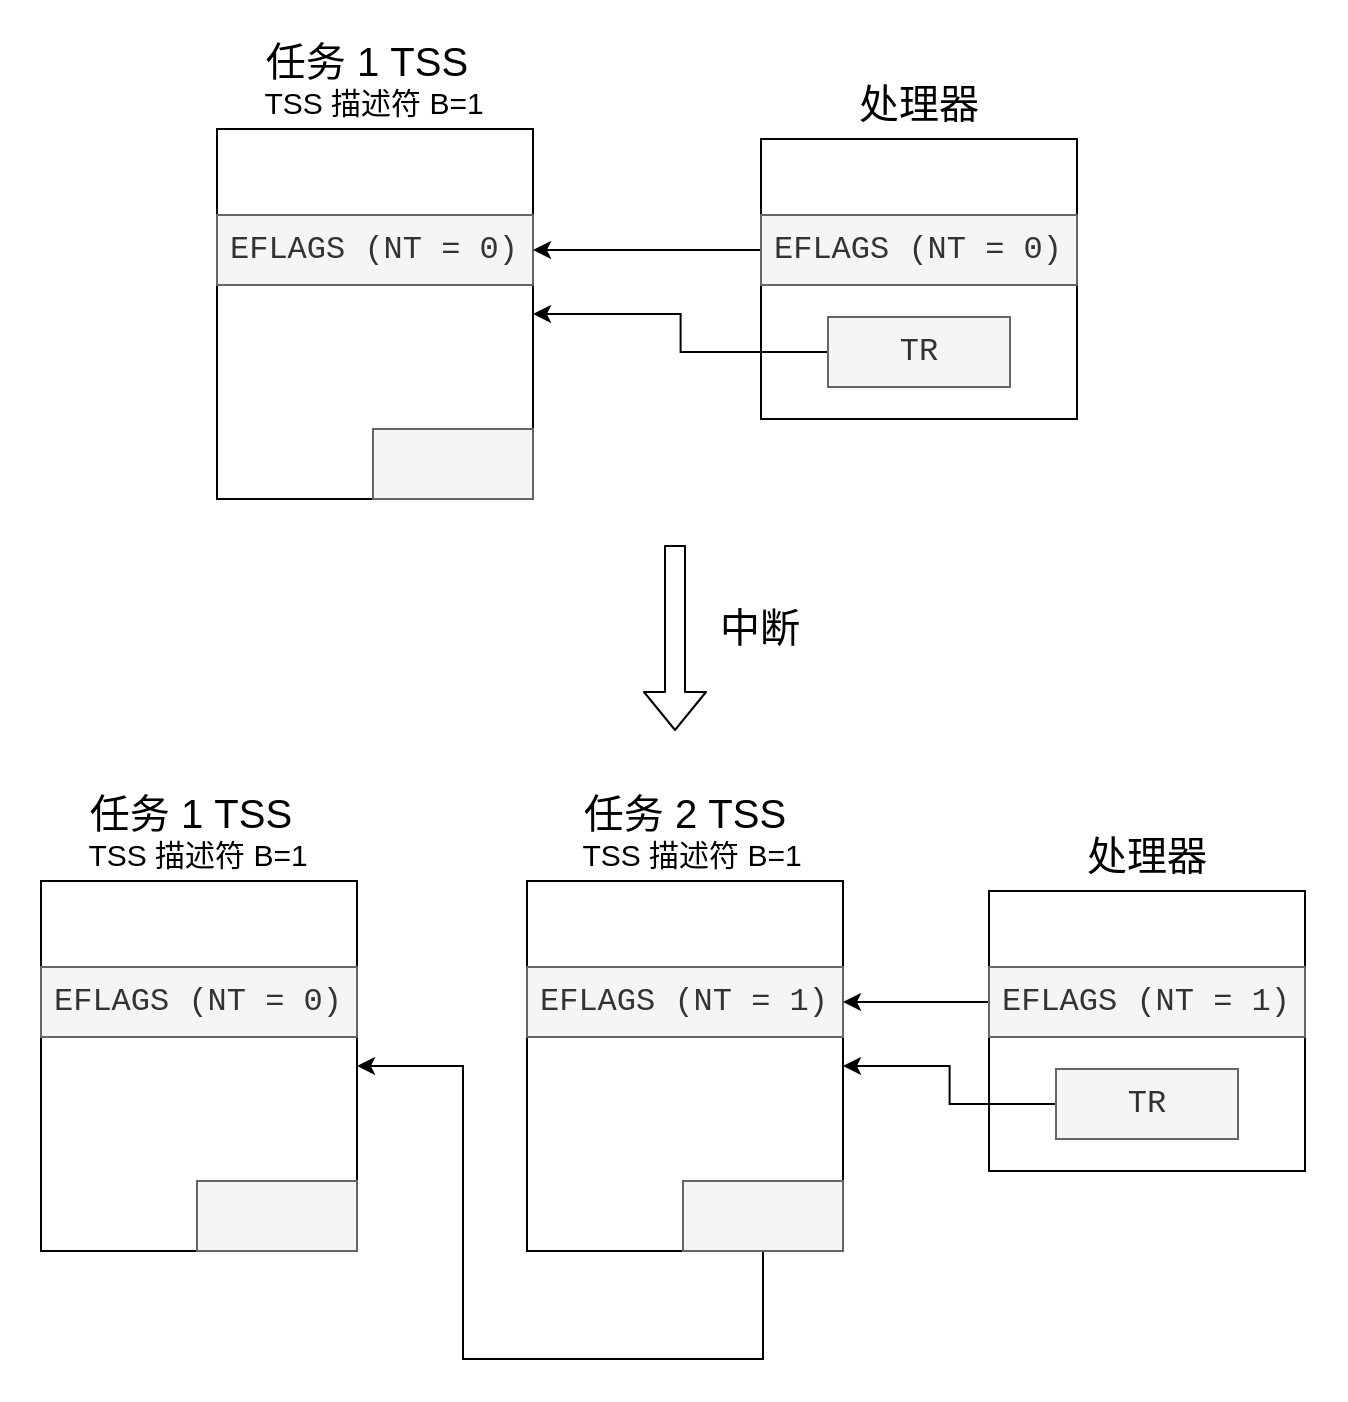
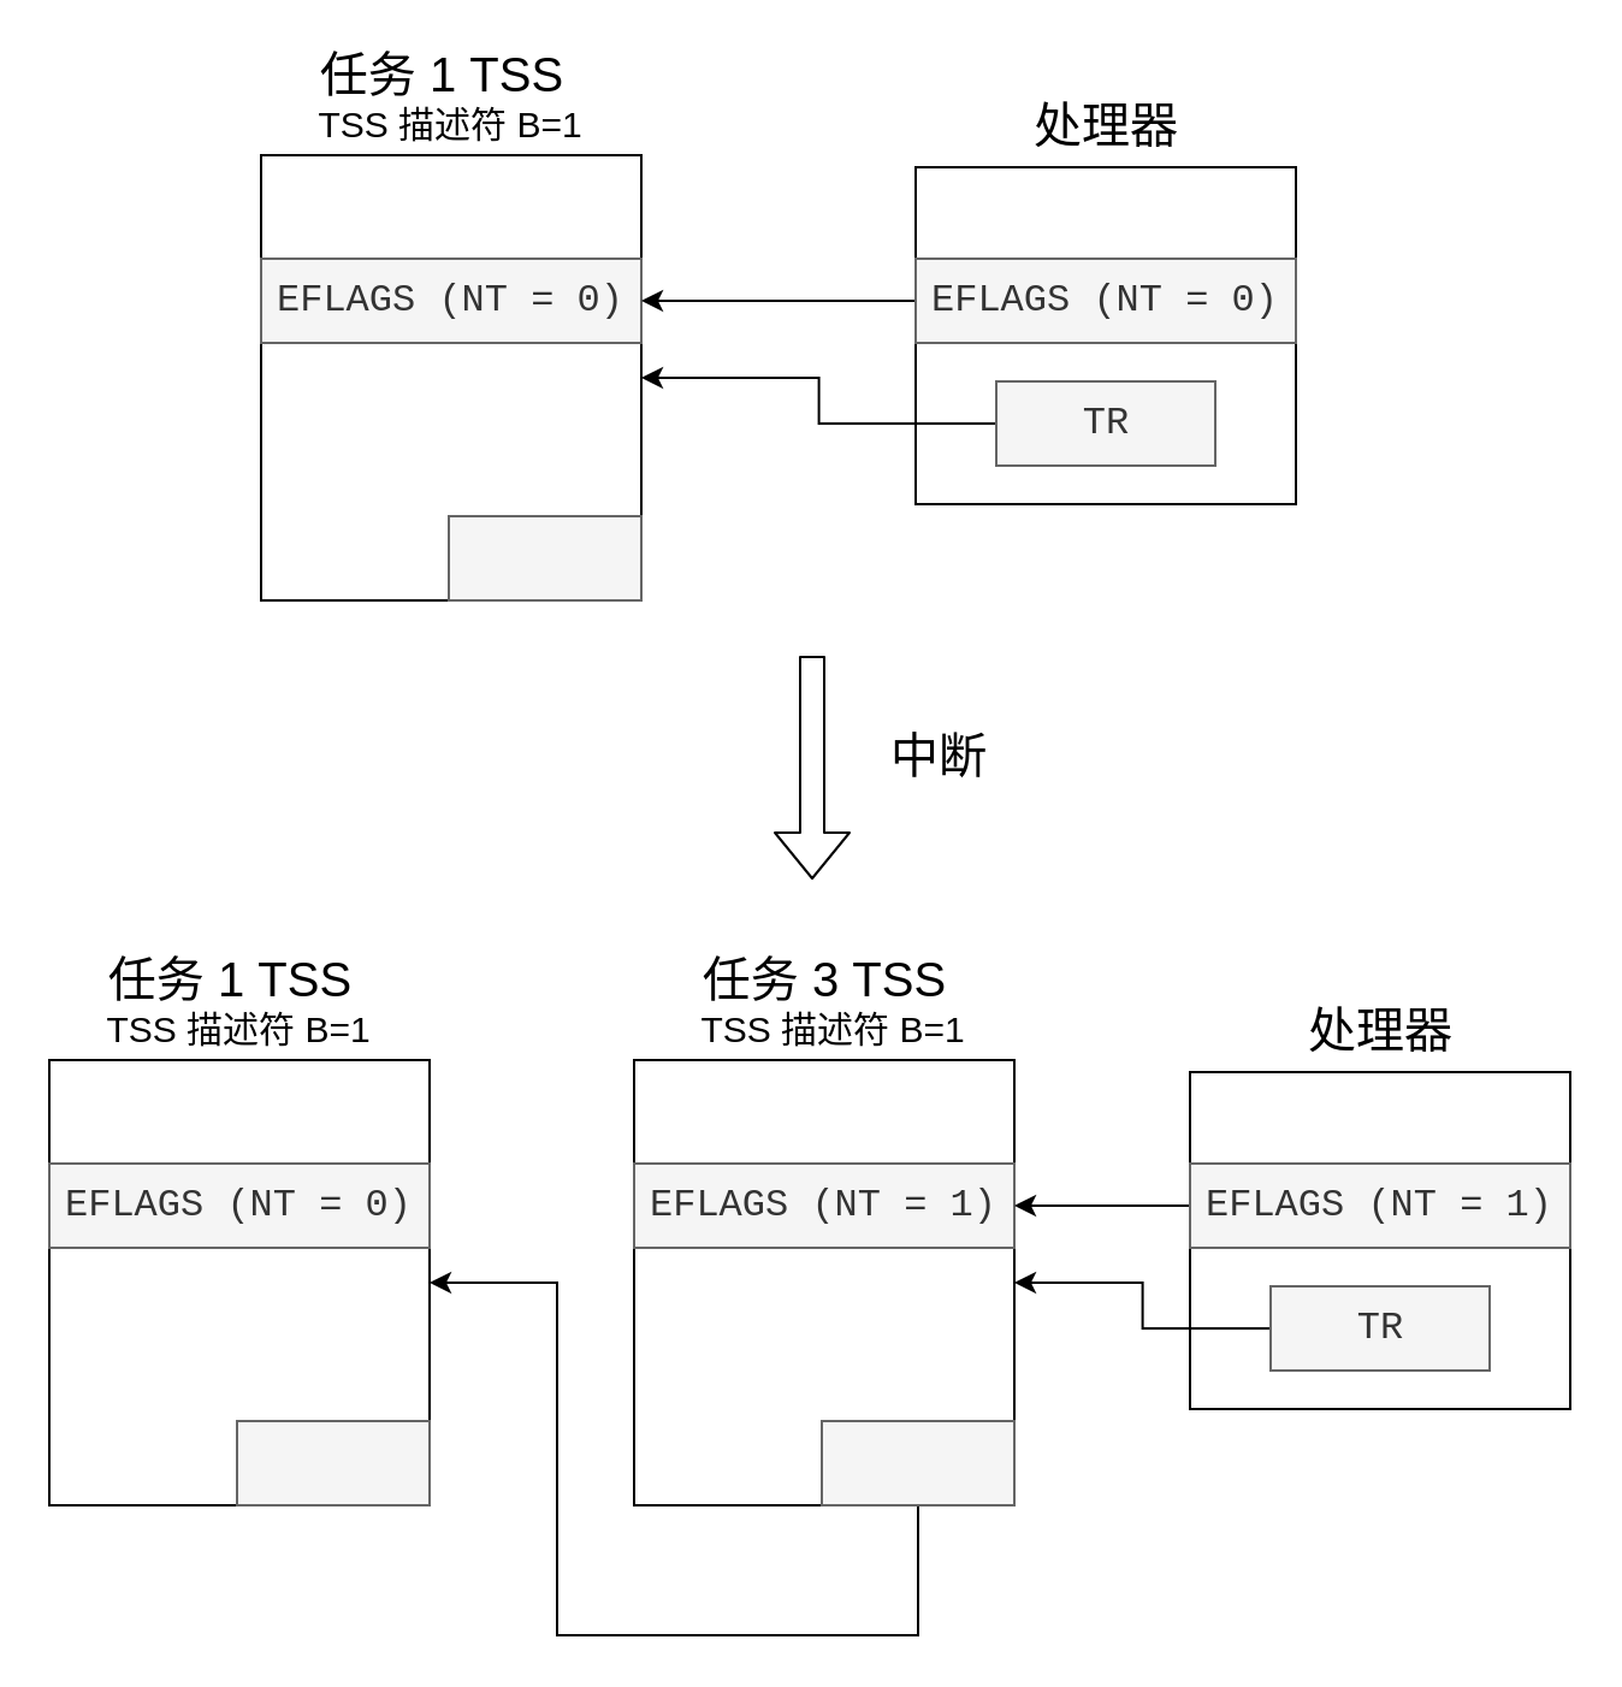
  <mxCell id="0" />
  <mxCell id="1" parent="0" />
  <mxCell id="2" value="" style="rounded=0;whiteSpace=wrap;html=1;" vertex="1" parent="1"><mxGeometry x="20" y="440" width="158" height="185" as="geometry" /></mxCell>
  <mxCell id="3" value="&lt;font face=&quot;Courier New&quot; style=&quot;font-size: 16px&quot;&gt;EFLAGS (NT = 0)&lt;/font&gt;" style="rounded=0;whiteSpace=wrap;html=1;fillColor=#f5f5f5;strokeColor=#666666;fontColor=#333333;" vertex="1" parent="1"><mxGeometry x="20" y="483" width="158" height="35" as="geometry" /></mxCell>
  <mxCell id="4" value="" style="rounded=0;whiteSpace=wrap;html=1;fillColor=#f5f5f5;strokeColor=#666666;fontColor=#333333;" vertex="1" parent="1"><mxGeometry x="98" y="590" width="80" height="35" as="geometry" /></mxCell>
  <mxCell id="5" value="" style="rounded=0;whiteSpace=wrap;html=1;" vertex="1" parent="1"><mxGeometry x="263" y="440" width="158" height="185" as="geometry" /></mxCell>
  <mxCell id="6" value="&lt;font face=&quot;Courier New&quot; style=&quot;font-size: 16px&quot;&gt;EFLAGS (NT = 1)&lt;/font&gt;" style="rounded=0;whiteSpace=wrap;html=1;fillColor=#f5f5f5;strokeColor=#666666;fontColor=#333333;" vertex="1" parent="1"><mxGeometry x="263" y="483" width="158" height="35" as="geometry" /></mxCell>
  <mxCell id="7" style="edgeStyle=orthogonalEdgeStyle;rounded=0;orthogonalLoop=1;jettySize=auto;html=1;entryX=1;entryY=0.5;entryDx=0;entryDy=0;" edge="1" parent="1" source="8" target="2"><mxGeometry relative="1" as="geometry"><Array as="points"><mxPoint x="381" y="679" /><mxPoint x="231" y="679" /><mxPoint x="231" y="532" /></Array></mxGeometry></mxCell>
  <mxCell id="8" value="" style="rounded=0;whiteSpace=wrap;html=1;fillColor=#f5f5f5;strokeColor=#666666;fontColor=#333333;" vertex="1" parent="1"><mxGeometry x="341" y="590" width="80" height="35" as="geometry" /></mxCell>
  <mxCell id="9" value="&lt;font style=&quot;font-size: 20px&quot;&gt;任务 1 TSS&lt;/font&gt;" style="text;html=1;strokeColor=none;fillColor=none;align=center;verticalAlign=middle;whiteSpace=wrap;rounded=0;" vertex="1" parent="1"><mxGeometry x="25" y="396" width="141" height="20" as="geometry" /></mxCell>
  <mxCell id="10" value="&lt;font style=&quot;font-size: 15px&quot;&gt;TSS 描述符 B=1&lt;/font&gt;" style="text;html=1;strokeColor=none;fillColor=none;align=center;verticalAlign=middle;whiteSpace=wrap;rounded=0;" vertex="1" parent="1"><mxGeometry x="43" y="416" width="112" height="21" as="geometry" /></mxCell>
- <mxCell id="11" value="&lt;font style=&quot;font-size: 20px&quot;&gt;任务 2 TSS&lt;/font&gt;" style="text;html=1;strokeColor=none;fillColor=none;align=center;verticalAlign=middle;whiteSpace=wrap;rounded=0;" vertex="1" parent="1"><mxGeometry x="271.5" y="396" width="141" height="20" as="geometry" /></mxCell>
+ <mxCell id="11" value="&lt;font style=&quot;font-size: 20px&quot;&gt;任务 3 TSS&lt;/font&gt;" style="text;html=1;strokeColor=none;fillColor=none;align=center;verticalAlign=middle;whiteSpace=wrap;rounded=0;" vertex="1" parent="1"><mxGeometry x="271.5" y="396" width="141" height="20" as="geometry" /></mxCell>
  <mxCell id="12" value="&lt;font style=&quot;font-size: 15px&quot;&gt;TSS 描述符 B=1&lt;/font&gt;" style="text;html=1;strokeColor=none;fillColor=none;align=center;verticalAlign=middle;whiteSpace=wrap;rounded=0;" vertex="1" parent="1"><mxGeometry x="289.5" y="416" width="112" height="21" as="geometry" /></mxCell>
  <mxCell id="13" value="" style="rounded=0;whiteSpace=wrap;html=1;" vertex="1" parent="1"><mxGeometry x="494" y="445" width="158" height="140" as="geometry" /></mxCell>
  <mxCell id="14" style="edgeStyle=orthogonalEdgeStyle;rounded=0;orthogonalLoop=1;jettySize=auto;html=1;entryX=1;entryY=0.5;entryDx=0;entryDy=0;" edge="1" parent="1" source="15" target="6"><mxGeometry relative="1" as="geometry" /></mxCell>
  <mxCell id="15" value="&lt;font face=&quot;Courier New&quot; style=&quot;font-size: 16px&quot;&gt;EFLAGS (NT = 1)&lt;/font&gt;" style="rounded=0;whiteSpace=wrap;html=1;fillColor=#f5f5f5;strokeColor=#666666;fontColor=#333333;" vertex="1" parent="1"><mxGeometry x="494" y="483" width="158" height="35" as="geometry" /></mxCell>
  <mxCell id="16" style="edgeStyle=orthogonalEdgeStyle;rounded=0;orthogonalLoop=1;jettySize=auto;html=1;" edge="1" parent="1" source="17" target="5"><mxGeometry relative="1" as="geometry" /></mxCell>
  <mxCell id="17" value="&lt;font face=&quot;Courier New&quot; style=&quot;font-size: 16px&quot;&gt;TR&lt;/font&gt;" style="rounded=0;whiteSpace=wrap;html=1;fillColor=#f5f5f5;strokeColor=#666666;fontColor=#333333;" vertex="1" parent="1"><mxGeometry x="527.5" y="534" width="91" height="35" as="geometry" /></mxCell>
  <mxCell id="18" value="&lt;span style=&quot;font-size: 20px&quot;&gt;处理器&lt;/span&gt;" style="text;html=1;strokeColor=none;fillColor=none;align=center;verticalAlign=middle;whiteSpace=wrap;rounded=0;" vertex="1" parent="1"><mxGeometry x="502.5" y="416.5" width="141" height="20" as="geometry" /></mxCell>
  <mxCell id="19" value="" style="rounded=0;whiteSpace=wrap;html=1;" vertex="1" parent="1"><mxGeometry x="108" y="64" width="158" height="185" as="geometry" /></mxCell>
  <mxCell id="20" value="&lt;font face=&quot;Courier New&quot; style=&quot;font-size: 16px&quot;&gt;EFLAGS (NT = 0)&lt;/font&gt;" style="rounded=0;whiteSpace=wrap;html=1;fillColor=#f5f5f5;strokeColor=#666666;fontColor=#333333;" vertex="1" parent="1"><mxGeometry x="108" y="107" width="158" height="35" as="geometry" /></mxCell>
  <mxCell id="21" value="" style="rounded=0;whiteSpace=wrap;html=1;fillColor=#f5f5f5;strokeColor=#666666;fontColor=#333333;" vertex="1" parent="1"><mxGeometry x="186" y="214" width="80" height="35" as="geometry" /></mxCell>
  <mxCell id="22" value="&lt;font style=&quot;font-size: 20px&quot;&gt;任务 1 TSS&lt;/font&gt;" style="text;html=1;strokeColor=none;fillColor=none;align=center;verticalAlign=middle;whiteSpace=wrap;rounded=0;" vertex="1" parent="1"><mxGeometry x="113" y="20" width="141" height="20" as="geometry" /></mxCell>
  <mxCell id="23" value="&lt;font style=&quot;font-size: 15px&quot;&gt;TSS 描述符 B=1&lt;/font&gt;" style="text;html=1;strokeColor=none;fillColor=none;align=center;verticalAlign=middle;whiteSpace=wrap;rounded=0;" vertex="1" parent="1"><mxGeometry x="131" y="40" width="112" height="21" as="geometry" /></mxCell>
  <mxCell id="24" value="" style="rounded=0;whiteSpace=wrap;html=1;" vertex="1" parent="1"><mxGeometry x="380" y="69" width="158" height="140" as="geometry" /></mxCell>
  <mxCell id="25" style="edgeStyle=orthogonalEdgeStyle;rounded=0;orthogonalLoop=1;jettySize=auto;html=1;entryX=1;entryY=0.5;entryDx=0;entryDy=0;" edge="1" source="26" target="20" parent="1"><mxGeometry relative="1" as="geometry"><mxPoint x="307" y="124.5" as="targetPoint" /></mxGeometry></mxCell>
  <mxCell id="26" value="&lt;font face=&quot;Courier New&quot; style=&quot;font-size: 16px&quot;&gt;EFLAGS (NT = 0)&lt;/font&gt;" style="rounded=0;whiteSpace=wrap;html=1;fillColor=#f5f5f5;strokeColor=#666666;fontColor=#333333;" vertex="1" parent="1"><mxGeometry x="380" y="107" width="158" height="35" as="geometry" /></mxCell>
  <mxCell id="27" style="edgeStyle=orthogonalEdgeStyle;rounded=0;orthogonalLoop=1;jettySize=auto;html=1;entryX=1;entryY=0.5;entryDx=0;entryDy=0;" edge="1" source="28" target="19" parent="1"><mxGeometry relative="1" as="geometry"><mxPoint x="307" y="156.6" as="targetPoint" /></mxGeometry></mxCell>
  <mxCell id="28" value="&lt;font face=&quot;Courier New&quot; style=&quot;font-size: 16px&quot;&gt;TR&lt;/font&gt;" style="rounded=0;whiteSpace=wrap;html=1;fillColor=#f5f5f5;strokeColor=#666666;fontColor=#333333;" vertex="1" parent="1"><mxGeometry x="413.5" y="158" width="91" height="35" as="geometry" /></mxCell>
  <mxCell id="29" value="&lt;span style=&quot;font-size: 20px&quot;&gt;处理器&lt;/span&gt;" style="text;html=1;strokeColor=none;fillColor=none;align=center;verticalAlign=middle;whiteSpace=wrap;rounded=0;" vertex="1" parent="1"><mxGeometry x="388.5" y="40.5" width="141" height="20" as="geometry" /></mxCell>
  <mxCell id="30" value="" style="shape=flexArrow;endArrow=classic;html=1;" edge="1" parent="1"><mxGeometry width="50" height="50" relative="1" as="geometry"><mxPoint x="337" y="272" as="sourcePoint" /><mxPoint x="337" y="365" as="targetPoint" /></mxGeometry></mxCell>
- <mxCell id="31" value="&lt;span style=&quot;font-size: 20px&quot;&gt;中断&lt;/span&gt;" style="text;html=1;strokeColor=none;fillColor=none;align=center;verticalAlign=middle;whiteSpace=wrap;rounded=0;" vertex="1" parent="1"><mxGeometry x="346.5" y="303" width="66" height="20" as="geometry" /></mxCell>
+ <mxCell id="31" value="&lt;span style=&quot;font-size: 20px&quot;&gt;中断&lt;/span&gt;" style="text;html=1;strokeColor=none;fillColor=none;align=center;verticalAlign=middle;whiteSpace=wrap;rounded=0;" vertex="1" parent="1"><mxGeometry x="356.5" y="303" width="66" height="20" as="geometry" /></mxCell>
